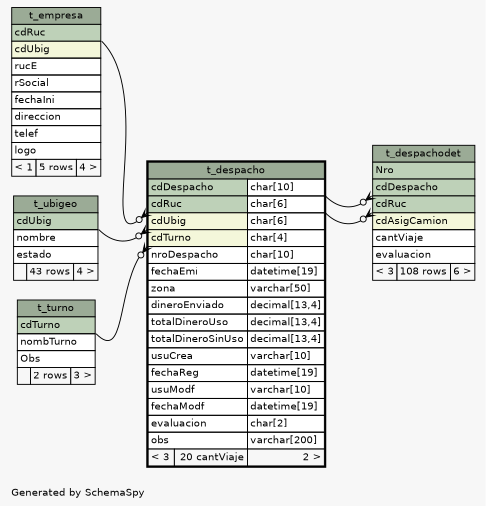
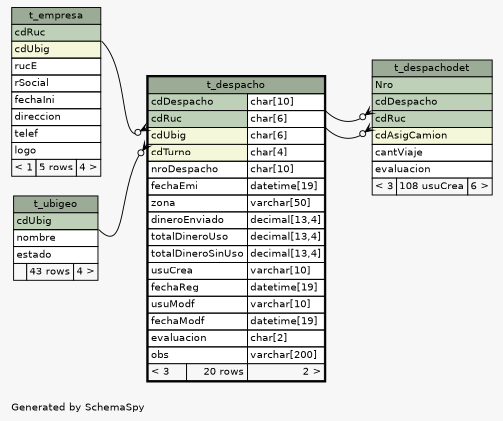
  digraph {
    bgcolor="#f7f7f7"
    fontname=Helvetica
    fontsize=11
    label="\nGenerated by SchemaSpy"
    labeljust=l
    nodesep=0.18
    rankdir=RL
    ranksep=0.46
    node [fontname=Helvetica fontsize=11 shape=plaintext]
    edge [arrowhead=none arrowsize=0.8 arrowtail=crowodot dir=back tailport="cdRuc:sw"]
-   n1 [label=<     <TABLE BORDER="2" CELLBORDER="1" CELLSPACING="0" BGCOLOR="#ffffff">       <TR><TD COLSPAN="3" BGCOLOR="#9bab96" ALIGN="CENTER">t_despacho</TD></TR>       <TR><TD PORT="cdDespacho" COLSPAN="2" BGCOLOR="#bed1b8" ALIGN="LEFT">cdDespacho</TD><TD PORT="cdDespacho.type" ALIGN="LEFT">char[10]</TD></TR>       <TR><TD PORT="cdRuc" COLSPAN="2" BGCOLOR="#bed1b8" ALIGN="LEFT">cdRuc</TD><TD PORT="cdRuc.type" ALIGN="LEFT">char[6]</TD></TR>       <TR><TD PORT="cdUbig" COLSPAN="2" BGCOLOR="#f4f7da" ALIGN="LEFT">cdUbig</TD><TD PORT="cdUbig.type" ALIGN="LEFT">char[6]</TD></TR>       <TR><TD PORT="cdTurno" COLSPAN="2" BGCOLOR="#f4f7da" ALIGN="LEFT">cdTurno</TD><TD PORT="cdTurno.type" ALIGN="LEFT">char[4]</TD></TR>       <TR><TD PORT="nroDespacho" COLSPAN="2" ALIGN="LEFT">nroDespacho</TD><TD PORT="nroDespacho.type" ALIGN="LEFT">char[10]</TD></TR>       <TR><TD PORT="fechaEmi" COLSPAN="2" ALIGN="LEFT">fechaEmi</TD><TD PORT="fechaEmi.type" ALIGN="LEFT">datetime[19]</TD></TR>       <TR><TD PORT="zona" COLSPAN="2" ALIGN="LEFT">zona</TD><TD PORT="zona.type" ALIGN="LEFT">varchar[50]</TD></TR>       <TR><TD PORT="dineroEnviado" COLSPAN="2" ALIGN="LEFT">dineroEnviado</TD><TD PORT="dineroEnviado.type" ALIGN="LEFT">decimal[13,4]</TD></TR>       <TR><TD PORT="totalDineroUso" COLSPAN="2" ALIGN="LEFT">totalDineroUso</TD><TD PORT="totalDineroUso.type" ALIGN="LEFT">decimal[13,4]</TD></TR>       <TR><TD PORT="totalDineroSinUso" COLSPAN="2" ALIGN="LEFT">totalDineroSinUso</TD><TD PORT="totalDineroSinUso.type" ALIGN="LEFT">decimal[13,4]</TD></TR>       <TR><TD PORT="usuCrea" COLSPAN="2" ALIGN="LEFT">usuCrea</TD><TD PORT="usuCrea.type" ALIGN="LEFT">varchar[10]</TD></TR>       <TR><TD PORT="fechaReg" COLSPAN="2" ALIGN="LEFT">fechaReg</TD><TD PORT="fechaReg.type" ALIGN="LEFT">datetime[19]</TD></TR>       <TR><TD PORT="usuModf" COLSPAN="2" ALIGN="LEFT">usuModf</TD><TD PORT="usuModf.type" ALIGN="LEFT">varchar[10]</TD></TR>       <TR><TD PORT="fechaModf" COLSPAN="2" ALIGN="LEFT">fechaModf</TD><TD PORT="fechaModf.type" ALIGN="LEFT">datetime[19]</TD></TR>       <TR><TD PORT="evaluacion" COLSPAN="2" ALIGN="LEFT">evaluacion</TD><TD PORT="evaluacion.type" ALIGN="LEFT">char[2]</TD></TR>       <TR><TD PORT="obs" COLSPAN="2" ALIGN="LEFT">obs</TD><TD PORT="obs.type" ALIGN="LEFT">varchar[200]</TD></TR>       <TR><TD ALIGN="LEFT" BGCOLOR="#f7f7f7">&lt; 3</TD><TD ALIGN="RIGHT" BGCOLOR="#f7f7f7">20 cantViaje</TD><TD ALIGN="RIGHT" BGCOLOR="#f7f7f7">2 &gt;</TD></TR>     </TABLE>>]
+   n1 [label=<     <TABLE BORDER="2" CELLBORDER="1" CELLSPACING="0" BGCOLOR="#ffffff">       <TR><TD COLSPAN="3" BGCOLOR="#9bab96" ALIGN="CENTER">t_despacho</TD></TR>       <TR><TD PORT="cdDespacho" COLSPAN="2" BGCOLOR="#bed1b8" ALIGN="LEFT">cdDespacho</TD><TD PORT="cdDespacho.type" ALIGN="LEFT">char[10]</TD></TR>       <TR><TD PORT="cdRuc" COLSPAN="2" BGCOLOR="#bed1b8" ALIGN="LEFT">cdRuc</TD><TD PORT="cdRuc.type" ALIGN="LEFT">char[6]</TD></TR>       <TR><TD PORT="cdUbig" COLSPAN="2" BGCOLOR="#f4f7da" ALIGN="LEFT">cdUbig</TD><TD PORT="cdUbig.type" ALIGN="LEFT">char[6]</TD></TR>       <TR><TD PORT="cdTurno" COLSPAN="2" BGCOLOR="#f4f7da" ALIGN="LEFT">cdTurno</TD><TD PORT="cdTurno.type" ALIGN="LEFT">char[4]</TD></TR>       <TR><TD PORT="nroDespacho" COLSPAN="2" ALIGN="LEFT">nroDespacho</TD><TD PORT="nroDespacho.type" ALIGN="LEFT">char[10]</TD></TR>       <TR><TD PORT="fechaEmi" COLSPAN="2" ALIGN="LEFT">fechaEmi</TD><TD PORT="fechaEmi.type" ALIGN="LEFT">datetime[19]</TD></TR>       <TR><TD PORT="zona" COLSPAN="2" ALIGN="LEFT">zona</TD><TD PORT="zona.type" ALIGN="LEFT">varchar[50]</TD></TR>       <TR><TD PORT="dineroEnviado" COLSPAN="2" ALIGN="LEFT">dineroEnviado</TD><TD PORT="dineroEnviado.type" ALIGN="LEFT">decimal[13,4]</TD></TR>       <TR><TD PORT="totalDineroUso" COLSPAN="2" ALIGN="LEFT">totalDineroUso</TD><TD PORT="totalDineroUso.type" ALIGN="LEFT">decimal[13,4]</TD></TR>       <TR><TD PORT="totalDineroSinUso" COLSPAN="2" ALIGN="LEFT">totalDineroSinUso</TD><TD PORT="totalDineroSinUso.type" ALIGN="LEFT">decimal[13,4]</TD></TR>       <TR><TD PORT="usuCrea" COLSPAN="2" ALIGN="LEFT">usuCrea</TD><TD PORT="usuCrea.type" ALIGN="LEFT">varchar[10]</TD></TR>       <TR><TD PORT="fechaReg" COLSPAN="2" ALIGN="LEFT">fechaReg</TD><TD PORT="fechaReg.type" ALIGN="LEFT">datetime[19]</TD></TR>       <TR><TD PORT="usuModf" COLSPAN="2" ALIGN="LEFT">usuModf</TD><TD PORT="usuModf.type" ALIGN="LEFT">varchar[10]</TD></TR>       <TR><TD PORT="fechaModf" COLSPAN="2" ALIGN="LEFT">fechaModf</TD><TD PORT="fechaModf.type" ALIGN="LEFT">datetime[19]</TD></TR>       <TR><TD PORT="evaluacion" COLSPAN="2" ALIGN="LEFT">evaluacion</TD><TD PORT="evaluacion.type" ALIGN="LEFT">char[2]</TD></TR>       <TR><TD PORT="obs" COLSPAN="2" ALIGN="LEFT">obs</TD><TD PORT="obs.type" ALIGN="LEFT">varchar[200]</TD></TR>       <TR><TD ALIGN="LEFT" BGCOLOR="#f7f7f7">&lt; 3</TD><TD ALIGN="RIGHT" BGCOLOR="#f7f7f7">20 rows</TD><TD ALIGN="RIGHT" BGCOLOR="#f7f7f7">2 &gt;</TD></TR>     </TABLE>>]
    n2 [label=<     <TABLE BORDER="0" CELLBORDER="1" CELLSPACING="0" BGCOLOR="#ffffff">       <TR><TD COLSPAN="3" BGCOLOR="#9bab96" ALIGN="CENTER">t_empresa</TD></TR>       <TR><TD PORT="cdRuc" COLSPAN="3" BGCOLOR="#bed1b8" ALIGN="LEFT">cdRuc</TD></TR>       <TR><TD PORT="cdUbig" COLSPAN="3" BGCOLOR="#f4f7da" ALIGN="LEFT">cdUbig</TD></TR>       <TR><TD PORT="rucE" COLSPAN="3" ALIGN="LEFT">rucE</TD></TR>       <TR><TD PORT="rSocial" COLSPAN="3" ALIGN="LEFT">rSocial</TD></TR>       <TR><TD PORT="fechaIni" COLSPAN="3" ALIGN="LEFT">fechaIni</TD></TR>       <TR><TD PORT="direccion" COLSPAN="3" ALIGN="LEFT">direccion</TD></TR>       <TR><TD PORT="telef" COLSPAN="3" ALIGN="LEFT">telef</TD></TR>       <TR><TD PORT="logo" COLSPAN="3" ALIGN="LEFT">logo</TD></TR>       <TR><TD ALIGN="LEFT" BGCOLOR="#f7f7f7">&lt; 1</TD><TD ALIGN="RIGHT" BGCOLOR="#f7f7f7">5 rows</TD><TD ALIGN="RIGHT" BGCOLOR="#f7f7f7">4 &gt;</TD></TR>     </TABLE>>]
-   n3 [label=<     <TABLE BORDER="0" CELLBORDER="1" CELLSPACING="0" BGCOLOR="#ffffff">       <TR><TD COLSPAN="3" BGCOLOR="#9bab96" ALIGN="CENTER">t_turno</TD></TR>       <TR><TD PORT="cdTurno" COLSPAN="3" BGCOLOR="#bed1b8" ALIGN="LEFT">cdTurno</TD></TR>       <TR><TD PORT="nombTurno" COLSPAN="3" ALIGN="LEFT">nombTurno</TD></TR>       <TR><TD PORT="Obs" COLSPAN="3" ALIGN="LEFT">Obs</TD></TR>       <TR><TD ALIGN="LEFT" BGCOLOR="#f7f7f7">  </TD><TD ALIGN="RIGHT" BGCOLOR="#f7f7f7">2 rows</TD><TD ALIGN="RIGHT" BGCOLOR="#f7f7f7">3 &gt;</TD></TR>     </TABLE>>]
    n4 [label=<     <TABLE BORDER="0" CELLBORDER="1" CELLSPACING="0" BGCOLOR="#ffffff">       <TR><TD COLSPAN="3" BGCOLOR="#9bab96" ALIGN="CENTER">t_ubigeo</TD></TR>       <TR><TD PORT="cdUbig" COLSPAN="3" BGCOLOR="#bed1b8" ALIGN="LEFT">cdUbig</TD></TR>       <TR><TD PORT="nombre" COLSPAN="3" ALIGN="LEFT">nombre</TD></TR>       <TR><TD PORT="estado" COLSPAN="3" ALIGN="LEFT">estado</TD></TR>       <TR><TD ALIGN="LEFT" BGCOLOR="#f7f7f7">  </TD><TD ALIGN="RIGHT" BGCOLOR="#f7f7f7">43 rows</TD><TD ALIGN="RIGHT" BGCOLOR="#f7f7f7">4 &gt;</TD></TR>     </TABLE>>]
-   n5 [label=<     <TABLE BORDER="0" CELLBORDER="1" CELLSPACING="0" BGCOLOR="#ffffff">       <TR><TD COLSPAN="3" BGCOLOR="#9bab96" ALIGN="CENTER">t_despachodet</TD></TR>       <TR><TD PORT="Nro" COLSPAN="3" BGCOLOR="#bed1b8" ALIGN="LEFT">Nro</TD></TR>       <TR><TD PORT="cdDespacho" COLSPAN="3" BGCOLOR="#bed1b8" ALIGN="LEFT">cdDespacho</TD></TR>       <TR><TD PORT="cdRuc" COLSPAN="3" BGCOLOR="#bed1b8" ALIGN="LEFT">cdRuc</TD></TR>       <TR><TD PORT="cdAsigCamion" COLSPAN="3" BGCOLOR="#f4f7da" ALIGN="LEFT">cdAsigCamion</TD></TR>       <TR><TD PORT="cantViaje" COLSPAN="3" ALIGN="LEFT">cantViaje</TD></TR>       <TR><TD PORT="evaluacion" COLSPAN="3" ALIGN="LEFT">evaluacion</TD></TR>       <TR><TD ALIGN="LEFT" BGCOLOR="#f7f7f7">&lt; 3</TD><TD ALIGN="RIGHT" BGCOLOR="#f7f7f7">108 rows</TD><TD ALIGN="RIGHT" BGCOLOR="#f7f7f7">6 &gt;</TD></TR>     </TABLE>>]
+   n5 [label=<     <TABLE BORDER="0" CELLBORDER="1" CELLSPACING="0" BGCOLOR="#ffffff">       <TR><TD COLSPAN="3" BGCOLOR="#9bab96" ALIGN="CENTER">t_despachodet</TD></TR>       <TR><TD PORT="Nro" COLSPAN="3" BGCOLOR="#bed1b8" ALIGN="LEFT">Nro</TD></TR>       <TR><TD PORT="cdDespacho" COLSPAN="3" BGCOLOR="#bed1b8" ALIGN="LEFT">cdDespacho</TD></TR>       <TR><TD PORT="cdRuc" COLSPAN="3" BGCOLOR="#bed1b8" ALIGN="LEFT">cdRuc</TD></TR>       <TR><TD PORT="cdAsigCamion" COLSPAN="3" BGCOLOR="#f4f7da" ALIGN="LEFT">cdAsigCamion</TD></TR>       <TR><TD PORT="cantViaje" COLSPAN="3" ALIGN="LEFT">cantViaje</TD></TR>       <TR><TD PORT="evaluacion" COLSPAN="3" ALIGN="LEFT">evaluacion</TD></TR>       <TR><TD ALIGN="LEFT" BGCOLOR="#f7f7f7">&lt; 3</TD><TD ALIGN="RIGHT" BGCOLOR="#f7f7f7">108 usuCrea</TD><TD ALIGN="RIGHT" BGCOLOR="#f7f7f7">6 &gt;</TD></TR>     </TABLE>>]
    n1 -> n2 [headport="cdRuc:se"]
-   n1 -> n3 [headport="cdTurno:se" tailport="cdTurno:sw"]
    n1 -> n4 [headport="cdUbig:se" tailport="cdUbig:sw"]
    n5 -> n1 [headport="cdDespacho.type:se" tailport="cdDespacho:sw"]
    n5 -> n1 [headport="cdRuc.type:se"]
  }
